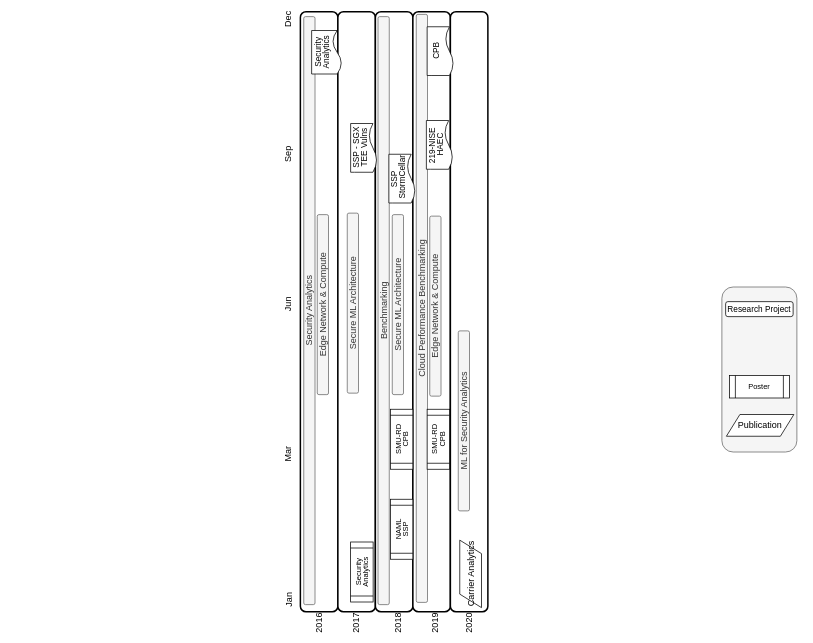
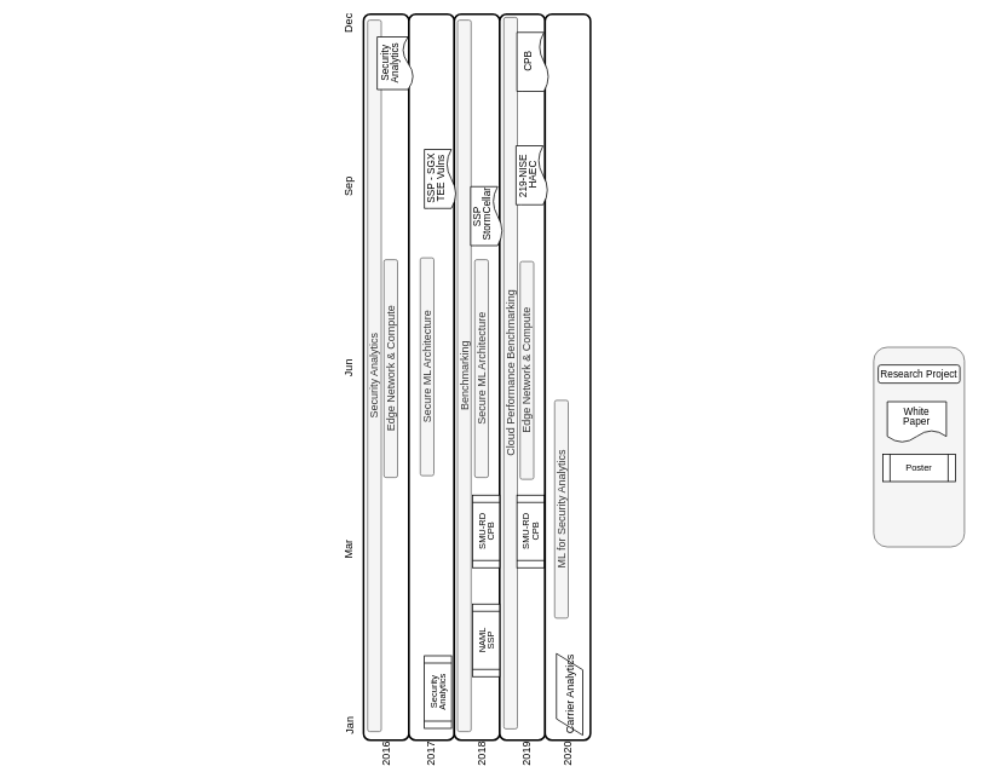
  <mxCell id="0" />
  <mxCell id="1" parent="0" />
  <mxCell id="2" value="" style="rounded=1;whiteSpace=wrap;html=1;strokeWidth=1;fillColor=#f5f5f5;strokeColor=#666666;fontColor=#333333;" vertex="1" parent="1"><mxGeometry x="962" y="382" width="100" height="220" as="geometry" /></mxCell>
  <mxCell id="3" value="&lt;p style=&quot;line-height: 100% ; font-size: 10px&quot;&gt;Poster&lt;/p&gt;" style="shape=process;whiteSpace=wrap;html=1;backgroundOutline=1;strokeWidth=1;" vertex="1" parent="1"><mxGeometry x="972" y="500" width="80" height="30" as="geometry" /></mxCell>
- <mxCell id="5" value="Publication" style="shape=parallelogram;perimeter=parallelogramPerimeter;whiteSpace=wrap;html=1;strokeWidth=1;" vertex="1" parent="1"><mxGeometry x="968" y="552" width="90" height="29" as="geometry" /></mxCell>
+ <mxCell id="4" value="&lt;p style=&quot;line-height: 100% ; font-size: 11px&quot;&gt;White&lt;br&gt;Paper&lt;br&gt;&lt;/p&gt;" style="shape=document;whiteSpace=wrap;html=1;boundedLbl=1;strokeWidth=1;" vertex="1" parent="1"><mxGeometry x="977" y="442" width="65" height="45" as="geometry" /></mxCell>
  <mxCell id="6" value="&lt;font style=&quot;font-size: 11px&quot;&gt;Research Project&lt;/font&gt;" style="rounded=1;whiteSpace=wrap;html=1;strokeWidth=1;" vertex="1" parent="1"><mxGeometry x="967" y="401.5" width="90" height="20" as="geometry" /></mxCell>
  <mxCell id="7" value="" style="group" vertex="1" connectable="0" parent="1"><mxGeometry width="825" height="271" as="geometry" x="102" y="292" /></mxCell>
  <mxCell id="8" value="" style="group;rotation=-90;" vertex="1" connectable="0" parent="7"><mxGeometry width="825" height="271" as="geometry" /></mxCell>
  <mxCell id="9" value="" style="rounded=1;whiteSpace=wrap;html=1;strokeWidth=2;rotation=-90;" vertex="1" parent="8"><mxGeometry x="-77" y="98" width="800" height="50" as="geometry" /></mxCell>
  <mxCell id="10" value="" style="rounded=1;whiteSpace=wrap;html=1;strokeWidth=2;rotation=-90;" vertex="1" parent="8"><mxGeometry x="-27" y="98" width="800" height="50" as="geometry" /></mxCell>
  <mxCell id="11" value="" style="rounded=1;whiteSpace=wrap;html=1;strokeWidth=2;rotation=-90;" vertex="1" parent="8"><mxGeometry x="23" y="98" width="800" height="50" as="geometry" /></mxCell>
  <mxCell id="12" value="" style="rounded=1;whiteSpace=wrap;html=1;strokeWidth=2;rotation=-90;" vertex="1" parent="8"><mxGeometry x="73" y="98" width="800" height="50" as="geometry" /></mxCell>
  <mxCell id="13" value="" style="rounded=1;whiteSpace=wrap;html=1;strokeWidth=2;rotation=-90;" vertex="1" parent="8"><mxGeometry x="123" y="98" width="800" height="50" as="geometry" /></mxCell>
  <mxCell id="14" value="Jan&lt;br&gt;" style="text;html=1;strokeColor=none;fillColor=none;align=center;verticalAlign=middle;whiteSpace=wrap;rounded=0;rotation=-90;" vertex="1" parent="8"><mxGeometry x="273" y="502" width="20" height="10" as="geometry" /></mxCell>
  <mxCell id="15" value="Dec" style="text;html=1;strokeColor=none;fillColor=none;align=center;verticalAlign=middle;whiteSpace=wrap;rounded=0;rotation=-90;" vertex="1" parent="8"><mxGeometry x="272" y="-272" width="20" height="10" as="geometry" /></mxCell>
  <mxCell id="16" value="Mar" style="text;html=1;strokeColor=none;fillColor=none;align=center;verticalAlign=middle;whiteSpace=wrap;rounded=0;rotation=-90;" vertex="1" parent="8"><mxGeometry x="272" y="308" width="20" height="10" as="geometry" /></mxCell>
  <mxCell id="17" value="Jun" style="text;html=1;strokeColor=none;fillColor=none;align=center;verticalAlign=middle;whiteSpace=wrap;rounded=0;rotation=-90;" vertex="1" parent="8"><mxGeometry x="272" y="108" width="20" height="10" as="geometry" /></mxCell>
  <mxCell id="18" value="Sep" style="text;html=1;strokeColor=none;fillColor=none;align=center;verticalAlign=middle;whiteSpace=wrap;rounded=0;rotation=-90;" vertex="1" parent="8"><mxGeometry x="272" y="-92" width="20" height="10" as="geometry" /></mxCell>
  <mxCell id="19" value="&lt;div style=&quot;text-align: left&quot;&gt;&lt;span&gt;Security Analytics&lt;/span&gt;&lt;/div&gt;" style="rounded=1;whiteSpace=wrap;html=1;fillColor=#f5f5f5;strokeColor=#666666;fontColor=#333333;rotation=-90;" vertex="1" parent="8"><mxGeometry x="-82" y="114" width="784" height="15" as="geometry" /></mxCell>
  <mxCell id="20" value="2016&lt;br&gt;" style="text;html=1;strokeColor=none;fillColor=none;align=center;verticalAlign=middle;whiteSpace=wrap;rounded=0;rotation=-90;" vertex="1" parent="8"><mxGeometry x="313" y="533" width="20" height="10" as="geometry" /></mxCell>
  <mxCell id="21" value="2017&lt;br&gt;" style="text;html=1;strokeColor=none;fillColor=none;align=center;verticalAlign=middle;whiteSpace=wrap;rounded=0;rotation=-90;" vertex="1" parent="8"><mxGeometry x="363" y="533" width="20" height="10" as="geometry" /></mxCell>
  <mxCell id="22" value="2018&lt;br&gt;" style="text;html=1;strokeColor=none;fillColor=none;align=center;verticalAlign=middle;whiteSpace=wrap;rounded=0;rotation=-90;" vertex="1" parent="8"><mxGeometry x="418" y="533" width="20" height="10" as="geometry" /></mxCell>
  <mxCell id="23" value="2019&lt;br&gt;" style="text;html=1;strokeColor=none;fillColor=none;align=center;verticalAlign=middle;whiteSpace=wrap;rounded=0;rotation=-90;" vertex="1" parent="8"><mxGeometry x="468" y="533" width="20" height="10" as="geometry" /></mxCell>
  <mxCell id="24" value="2020&lt;br&gt;" style="text;html=1;strokeColor=none;fillColor=none;align=center;verticalAlign=middle;whiteSpace=wrap;rounded=0;rotation=-90;" vertex="1" parent="8"><mxGeometry x="513" y="533" width="20" height="10" as="geometry" /></mxCell>
  <mxCell id="25" value="&lt;div style=&quot;text-align: left&quot;&gt;&lt;span&gt;Cloud Performance Benchmarking&lt;/span&gt;&lt;/div&gt;" style="rounded=1;whiteSpace=wrap;html=1;fillColor=#f5f5f5;strokeColor=#666666;fontColor=#333333;rotation=-90;" vertex="1" parent="8"><mxGeometry x="68" y="111" width="784" height="15" as="geometry" /></mxCell>
  <mxCell id="26" value="&lt;div style=&quot;text-align: left&quot;&gt;&lt;span&gt;Benchmarking&lt;/span&gt;&lt;/div&gt;" style="rounded=1;whiteSpace=wrap;html=1;fillColor=#f5f5f5;strokeColor=#666666;fontColor=#333333;rotation=-90;" vertex="1" parent="8"><mxGeometry x="17" y="114" width="784" height="15" as="geometry" /></mxCell>
  <mxCell id="27" value="&lt;div style=&quot;text-align: left&quot;&gt;Edge Network &amp;amp; Compute&lt;/div&gt;" style="rounded=1;whiteSpace=wrap;html=1;fillColor=#f5f5f5;strokeColor=#666666;fontColor=#333333;rotation=-90;" vertex="1" parent="8"><mxGeometry x="208" y="106" width="240" height="15" as="geometry" /></mxCell>
  <mxCell id="28" value="&lt;div style=&quot;text-align: left&quot;&gt;Edge Network &amp;amp; Compute&lt;/div&gt;" style="rounded=1;whiteSpace=wrap;html=1;fillColor=#f5f5f5;strokeColor=#666666;fontColor=#333333;rotation=-90;" vertex="1" parent="8"><mxGeometry x="358" y="108" width="240" height="15" as="geometry" /></mxCell>
  <mxCell id="29" value="Secure ML Architecture" style="rounded=1;whiteSpace=wrap;html=1;fillColor=#f5f5f5;strokeColor=#666666;fontColor=#333333;rotation=-90;" vertex="1" parent="8"><mxGeometry x="248" y="104" width="240" height="15" as="geometry" /></mxCell>
  <mxCell id="30" value="Secure ML Architecture" style="rounded=1;whiteSpace=wrap;html=1;fillColor=#f5f5f5;strokeColor=#666666;fontColor=#333333;rotation=-90;" vertex="1" parent="8"><mxGeometry x="308" y="106" width="240" height="15" as="geometry" /></mxCell>
  <mxCell id="31" value="&lt;p style=&quot;line-height: 100% ; font-size: 10px&quot;&gt;SMU-RD&lt;br&gt;CPB&lt;br&gt;&lt;/p&gt;" style="shape=process;whiteSpace=wrap;html=1;backgroundOutline=1;strokeWidth=1;rotation=-90;" vertex="1" parent="8"><mxGeometry x="393" y="278" width="80" height="30" as="geometry" /></mxCell>
  <mxCell id="32" value="&lt;p style=&quot;line-height: 100% ; font-size: 10px&quot;&gt;SMU-RD&lt;br&gt;CPB&lt;br&gt;&lt;/p&gt;" style="shape=process;whiteSpace=wrap;html=1;backgroundOutline=1;strokeWidth=1;rotation=-90;" vertex="1" parent="8"><mxGeometry x="442" y="278" width="80" height="30" as="geometry" /></mxCell>
  <mxCell id="33" value="&lt;p style=&quot;line-height: 100% ; font-size: 10px&quot;&gt;NAML&lt;br&gt;SSP&lt;/p&gt;" style="shape=process;whiteSpace=wrap;html=1;backgroundOutline=1;strokeWidth=1;rotation=-90;" vertex="1" parent="8"><mxGeometry x="393" y="398" width="80" height="30" as="geometry" /></mxCell>
  <mxCell id="34" value="&lt;p style=&quot;line-height: 100% ; font-size: 11px&quot;&gt;Security Analytics&lt;/p&gt;" style="shape=document;whiteSpace=wrap;html=1;boundedLbl=1;strokeWidth=1;rotation=-90;" vertex="1" parent="8"><mxGeometry x="304" y="-243" width="58" height="40" as="geometry" /></mxCell>
  <mxCell id="35" value="&lt;p style=&quot;line-height: 100% ; font-size: 11px&quot;&gt;219-NISE&amp;nbsp; &lt;span style=&quot;line-height: 70%&quot;&gt;HAEC&lt;/span&gt;&lt;/p&gt;" style="shape=document;whiteSpace=wrap;html=1;boundedLbl=1;strokeWidth=1;rotation=-90;" vertex="1" parent="8"><mxGeometry x="451" y="-117" width="65" height="35" as="geometry" /></mxCell>
  <mxCell id="36" value="&lt;p style=&quot;line-height: 100% ; font-size: 11px&quot;&gt;CPB&lt;/p&gt;" style="shape=document;whiteSpace=wrap;html=1;boundedLbl=1;strokeWidth=1;rotation=-90;" vertex="1" parent="8"><mxGeometry x="452" y="-242" width="65" height="35" as="geometry" /></mxCell>
  <mxCell id="37" value="&lt;p style=&quot;line-height: 100% ; font-size: 11px&quot;&gt;SSP -&amp;nbsp;&lt;span&gt;SGX TEE Vulns&lt;/span&gt;&lt;/p&gt;" style="shape=document;whiteSpace=wrap;html=1;boundedLbl=1;strokeWidth=1;rotation=-90;" vertex="1" parent="8"><mxGeometry x="350" y="-113" width="65" height="35" as="geometry" /></mxCell>
  <mxCell id="38" value="&lt;p style=&quot;line-height: 100% ; font-size: 11px&quot;&gt;SSP&amp;nbsp; &amp;nbsp;&lt;span&gt;StormCellar&lt;/span&gt;&lt;/p&gt;" style="shape=document;whiteSpace=wrap;html=1;boundedLbl=1;strokeWidth=1;rotation=-90;" vertex="1" parent="8"><mxGeometry x="401" y="-72" width="65" height="35" as="geometry" /></mxCell>
  <mxCell id="39" value="&lt;p style=&quot;line-height: 100% ; font-size: 10px&quot;&gt;Security Analytics&lt;/p&gt;" style="shape=process;whiteSpace=wrap;html=1;backgroundOutline=1;strokeWidth=1;rotation=-90;" vertex="1" parent="8"><mxGeometry x="340" y="455" width="80" height="30" as="geometry" /></mxCell>
  <mxCell id="40" value="Carrier Analytics" style="shape=parallelogram;perimeter=parallelogramPerimeter;whiteSpace=wrap;html=1;strokeWidth=1;rotation=-90;" vertex="1" parent="8"><mxGeometry x="480" y="458" width="90" height="29" as="geometry" /></mxCell>
  <mxCell id="41" value="ML for Security Analytics" style="rounded=1;whiteSpace=wrap;html=1;fillColor=#f5f5f5;strokeColor=#666666;fontColor=#333333;rotation=-90;" vertex="1" parent="8"><mxGeometry x="396" y="261" width="240" height="15" as="geometry" /></mxCell>
